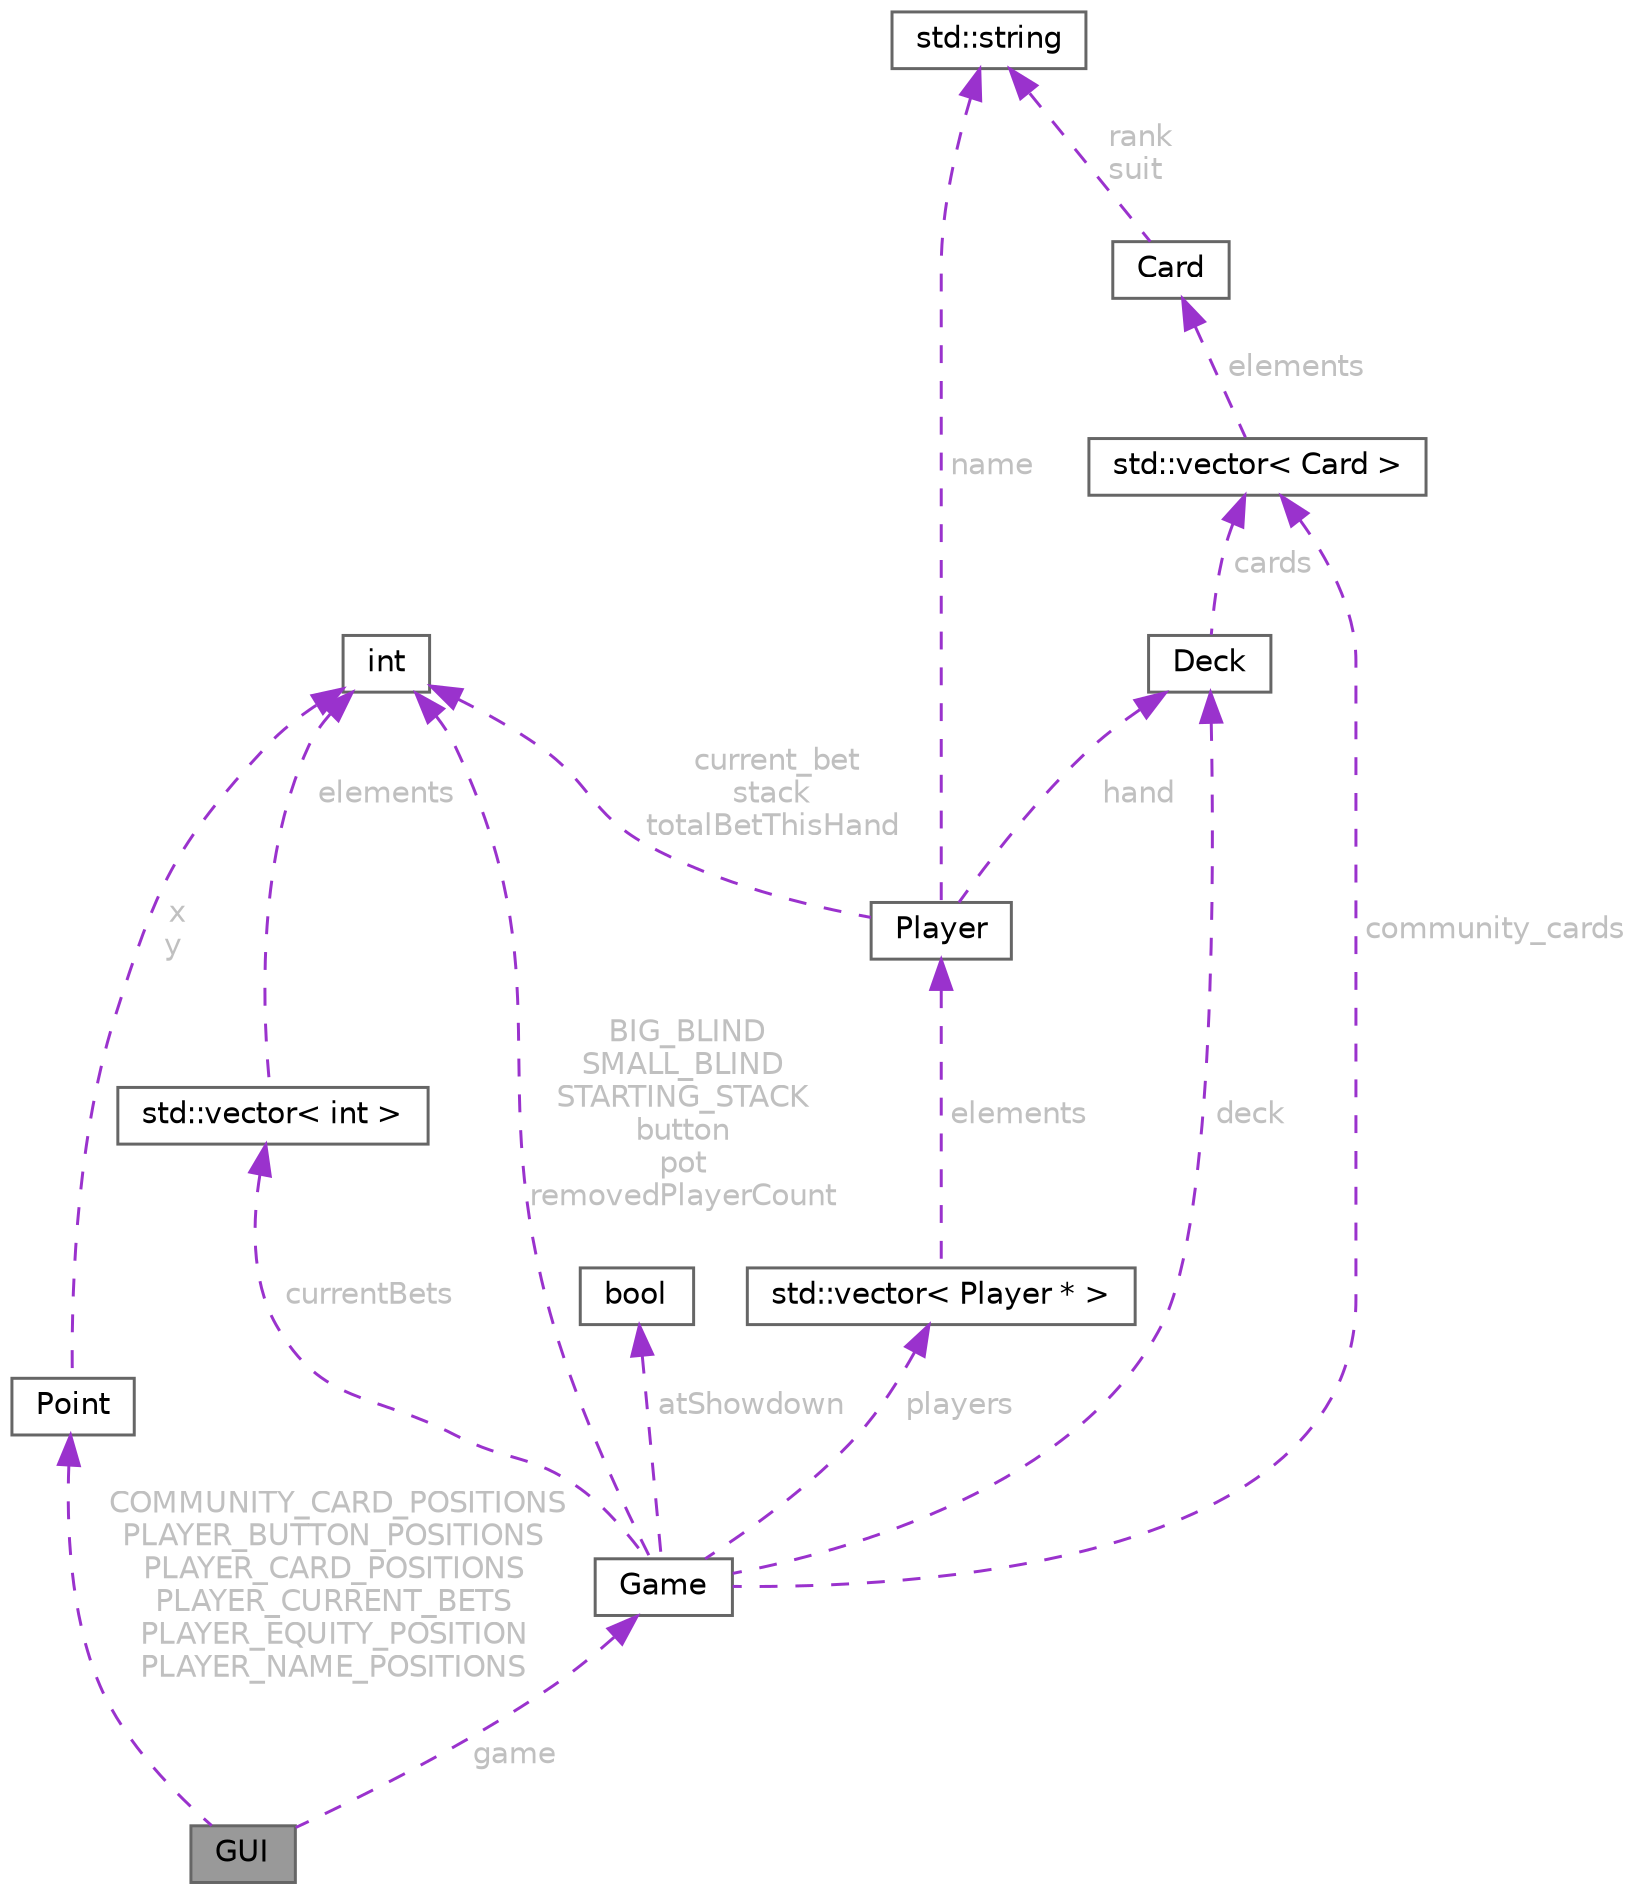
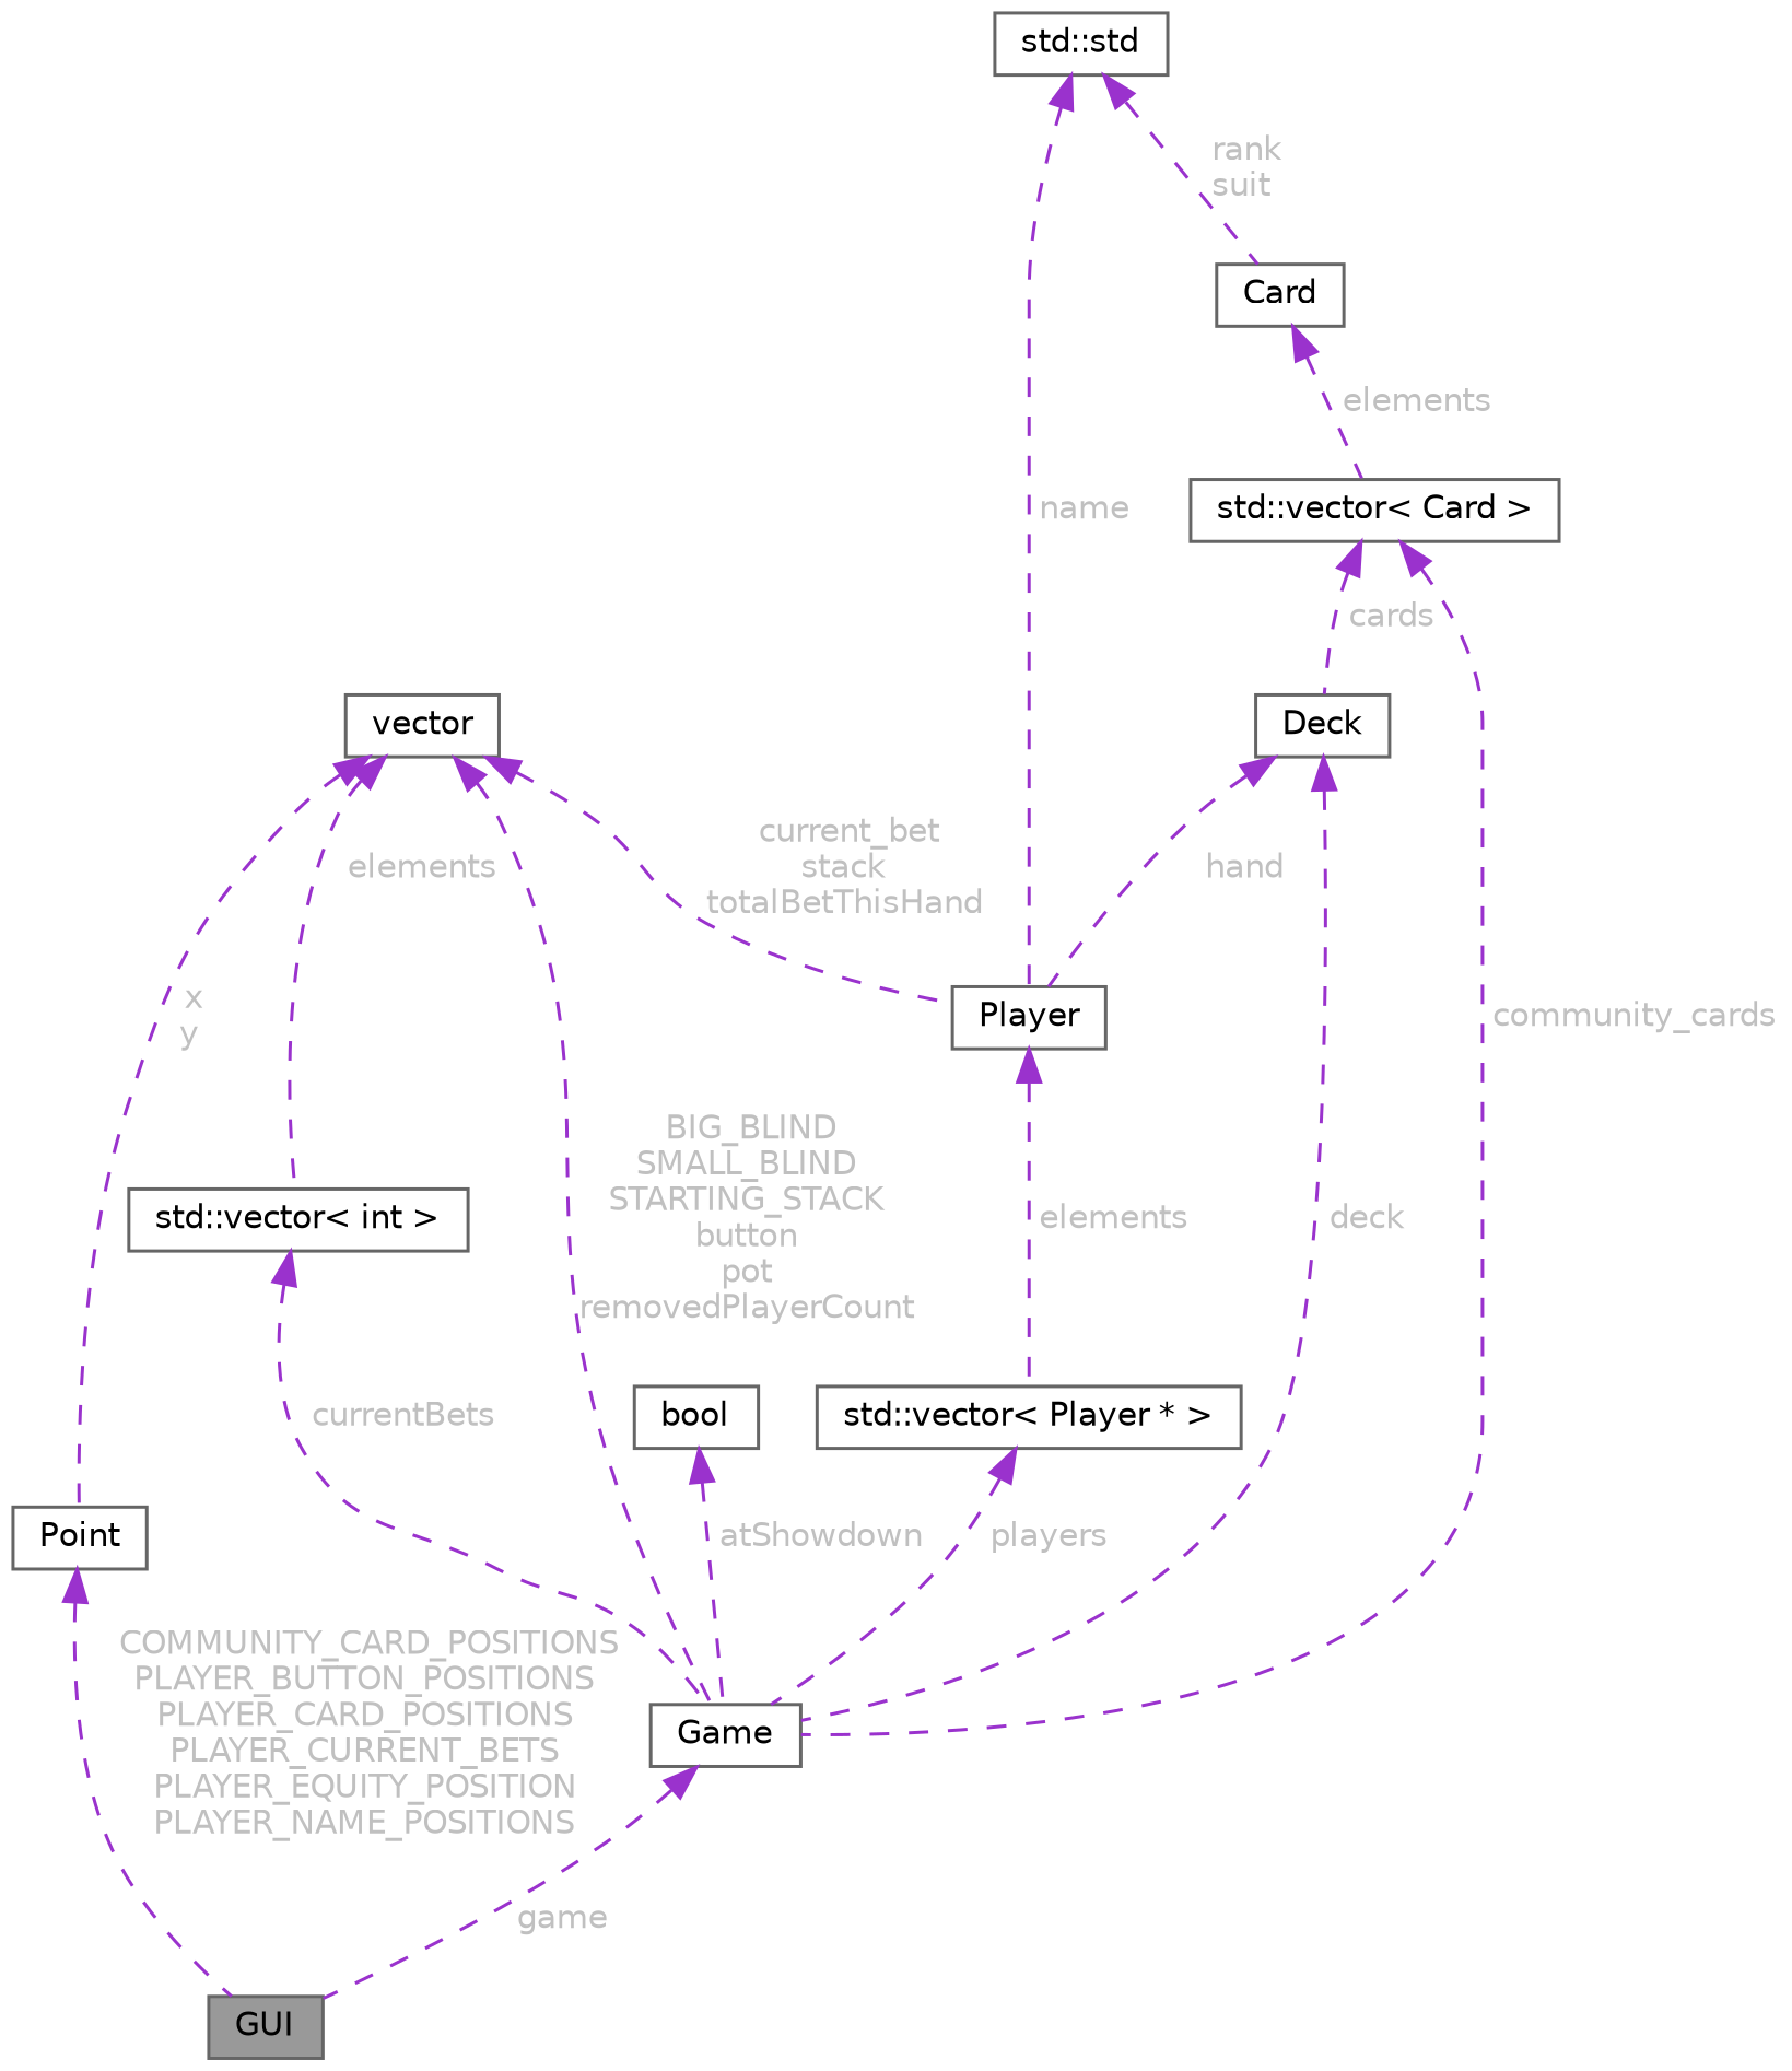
  digraph {
    node [color=gray40 fillcolor=white fontname=Helvetica fontsize=10 shape=box style=filled]
    edge [color=darkorchid3 dir=back fontcolor=grey fontname=Helvetica fontsize=10 labelfontname=Helvetica labelfontsize=10 style=dashed]
    n1 [fillcolor=grey60 fontcolor=black height=0.2 label=GUI width=0.4]
    n2 [height=0.2 label=Game width=0.4]
    n3 [height=0.2 label="std::vector\< Player * \>" width=0.4]
    n4 [height=0.2 label=Player width=0.4]
-   n5 [height=0.2 label="std::string" width=0.4]
+   n5 [height=0.2 label="std::std" width=0.4]
    n6 [height=0.2 label=Card width=0.4]
    n7 [height=0.2 label="std::vector\< Card \>" width=0.4]
    n8 [height=0.2 label=Deck width=0.4]
-   n9 [height=0.2 label=int width=0.4]
+   n9 [height=0.2 label=vector width=0.4]
    n10 [height=0.2 label="std::vector\< int \>" width=0.4]
    n11 [height=0.2 label=Point width=0.4]
    n12 [height=0.2 label=bool width=0.4]
    n2 -> n1 [label=" game"]
    n3 -> n2 [label=" players"]
    n4 -> n3 [label=" elements"]
    n5 -> n4 [label=" name"]
    n5 -> n6 [label=" rank\nsuit"]
    n6 -> n7 [label=" elements"]
    n7 -> n2 [label=" community_cards"]
    n7 -> n8 [label=" cards"]
    n8 -> n2 [label=" deck"]
    n8 -> n4 [label=" hand"]
    n9 -> n2 [label=" BIG_BLIND\nSMALL_BLIND\nSTARTING_STACK\nbutton\npot\nremovedPlayerCount"]
    n9 -> n4 [label=" current_bet\nstack\ntotalBetThisHand"]
    n9 -> n10 [label=" elements"]
    n9 -> n11 [label=" x\ny"]
    n10 -> n2 [label=" currentBets"]
    n11 -> n1 [label=" COMMUNITY_CARD_POSITIONS\nPLAYER_BUTTON_POSITIONS\nPLAYER_CARD_POSITIONS\nPLAYER_CURRENT_BETS\nPLAYER_EQUITY_POSITION\nPLAYER_NAME_POSITIONS"]
    n12 -> n2 [label=" atShowdown"]
  }
